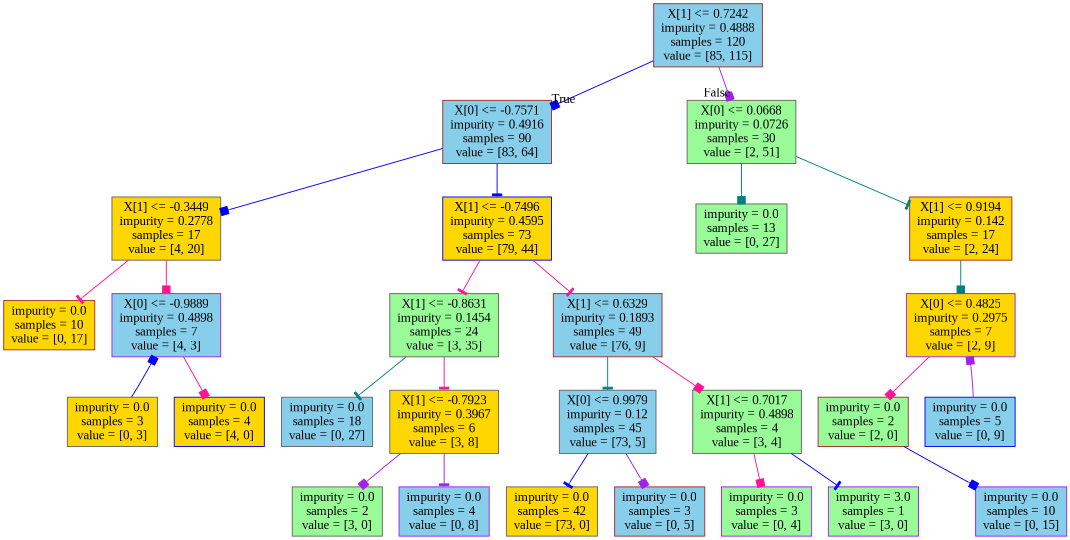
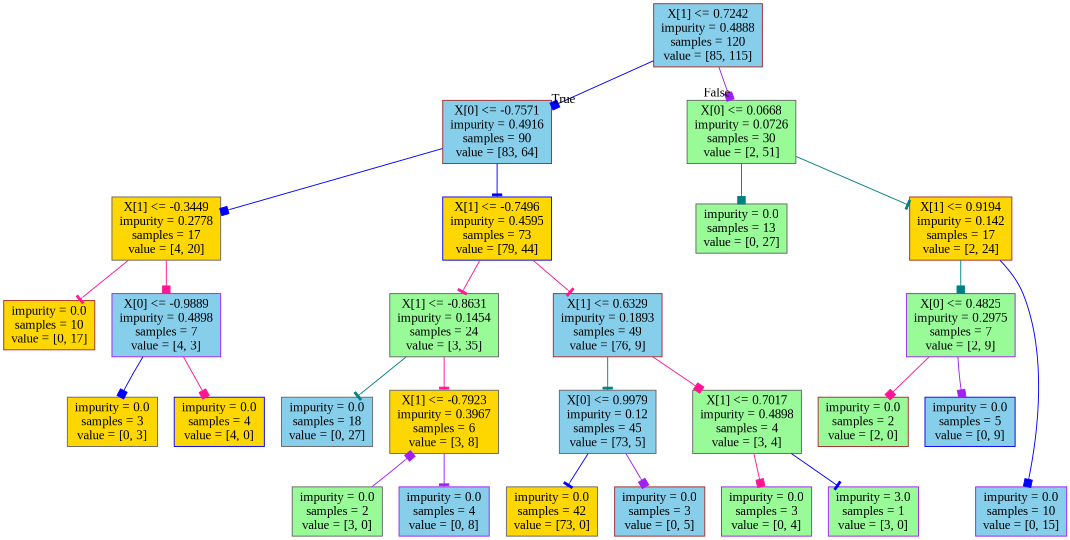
  digraph {
    fontname="Liberation Serif"
    node [color=gray40 fillcolor=skyblue fontname="Liberation Serif" shape=box style=filled]
    edge [arrowhead=box color=deeppink fontname="Liberation Serif"]
    n1 [color=brown label="X[1] <= 0.7242\nimpurity = 0.4888\nsamples = 120\nvalue = [85, 115]"]
    n2 [color=brown label="X[0] <= -0.7571\nimpurity = 0.4916\nsamples = 90\nvalue = [83, 64]"]
    n3 [fillcolor=palegreen label="X[0] <= 0.0668\nimpurity = 0.0726\nsamples = 30\nvalue = [2, 51]"]
    n4 [fillcolor=gold label="X[1] <= -0.3449\nimpurity = 0.2778\nsamples = 17\nvalue = [4, 20]"]
    n5 [color=blue fillcolor=gold label="X[1] <= -0.7496\nimpurity = 0.4595\nsamples = 73\nvalue = [79, 44]"]
    n6 [fillcolor=palegreen label="impurity = 0.0\nsamples = 13\nvalue = [0, 27]"]
    n7 [color=brown fillcolor=gold label="X[1] <= 0.9194\nimpurity = 0.142\nsamples = 17\nvalue = [2, 24]"]
    n8 [color=brown fillcolor=gold label="impurity = 0.0\nsamples = 10\nvalue = [0, 17]"]
    n9 [color=purple label="X[0] <= -0.9889\nimpurity = 0.4898\nsamples = 7\nvalue = [4, 3]"]
    n10 [fillcolor=palegreen label="X[1] <= -0.8631\nimpurity = 0.1454\nsamples = 24\nvalue = [3, 35]"]
    n11 [color=brown label="X[1] <= 0.6329\nimpurity = 0.1893\nsamples = 49\nvalue = [76, 9]"]
    n12 [fillcolor=gold label="impurity = 0.0\nsamples = 3\nvalue = [0, 3]"]
    n13 [color=blue fillcolor=gold label="impurity = 0.0\nsamples = 4\nvalue = [4, 0]"]
    n14 [label="impurity = 0.0\nsamples = 18\nvalue = [0, 27]"]
    n15 [fillcolor=gold label="X[1] <= -0.7923\nimpurity = 0.3967\nsamples = 6\nvalue = [3, 8]"]
    n16 [label="X[0] <= 0.9979\nimpurity = 0.12\nsamples = 45\nvalue = [73, 5]"]
    n17 [fillcolor=palegreen label="X[1] <= 0.7017\nimpurity = 0.4898\nsamples = 4\nvalue = [3, 4]"]
    n18 [fillcolor=palegreen label="impurity = 0.0\nsamples = 2\nvalue = [3, 0]"]
    n19 [color=purple label="impurity = 0.0\nsamples = 4\nvalue = [0, 8]"]
    n20 [fillcolor=gold label="impurity = 0.0\nsamples = 42\nvalue = [73, 0]"]
    n21 [color=brown label="impurity = 0.0\nsamples = 3\nvalue = [0, 5]"]
    n22 [color=purple fillcolor=palegreen label="impurity = 0.0\nsamples = 3\nvalue = [0, 4]"]
    n23 [color=purple fillcolor=palegreen label="impurity = 3.0\nsamples = 1\nvalue = [3, 0]"]
-   n24 [color=purple fillcolor=gold label="X[0] <= 0.4825\nimpurity = 0.2975\nsamples = 7\nvalue = [2, 9]"]
+   n24 [color=purple fillcolor=palegreen label="X[0] <= 0.4825\nimpurity = 0.2975\nsamples = 7\nvalue = [2, 9]"]
    n25 [color=purple label="impurity = 0.0\nsamples = 10\nvalue = [0, 15]"]
    n26 [color=brown fillcolor=palegreen label="impurity = 0.0\nsamples = 2\nvalue = [2, 0]"]
    n27 [color=blue label="impurity = 0.0\nsamples = 5\nvalue = [0, 9]"]
    n1 -> n2 [color=blue headlabel=True labelangle=45 labeldistance=2.5]
    n1 -> n3 [color=purple headlabel=False labelangle=-45 labeldistance=2.5]
    n2 -> n4 [color=blue]
    n2 -> n5 [arrowhead=tee color=blue]
    n3 -> n6 [color=teal]
    n3 -> n7 [arrowhead=tee color=teal]
    n4 -> n8 [arrowhead=tee]
    n4 -> n9
    n5 -> n10 [arrowhead=tee]
    n5 -> n11 [arrowhead=tee]
    n7 -> n24 [color=teal]
-   n26 -> n25 [color=blue]
-   n12 -> n9 [color=blue]
+   n7 -> n25 [color=blue]
+   n9 -> n12 [color=blue]
    n9 -> n13
    n10 -> n14 [arrowhead=tee color=teal]
    n10 -> n15 [arrowhead=tee]
    n11 -> n16 [arrowhead=tee color=teal]
    n11 -> n17
-   n15 -> n18 [color=purple]
+   n18 -> n15 [color=purple]
    n15 -> n19 [arrowhead=tee color=purple]
    n16 -> n20 [arrowhead=tee color=blue]
    n16 -> n21 [color=purple]
    n17 -> n22
    n17 -> n23 [arrowhead=tee color=blue]
    n24 -> n26
-   n27 -> n24 [color=purple]
+   n24 -> n27 [color=purple]
  }
